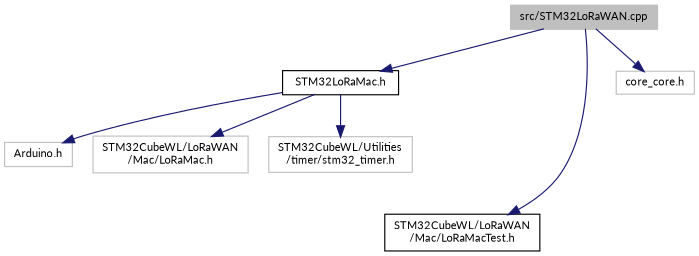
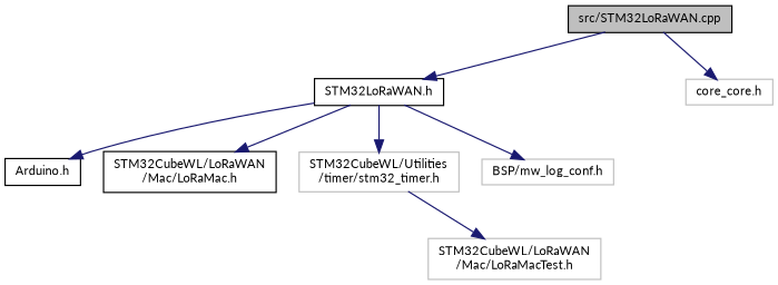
  digraph {
    fontname=Lato
    node [color=grey75 fillcolor=white fontname=Lato fontsize=10 shape=record style=filled]
    edge [color=midnightblue fontname=Lato fontsize=10 labelfontname=Helvetica labelfontsize=10 style=solid]
-   n1 [fillcolor=grey75 fontcolor=black height=0.2 label="src/STM32LoRaWAN.cpp" width=0.4]
-   n2 [color=black height=0.2 label="STM32LoRaMac.h" width=0.4]
-   n3 [color=black height=0.2 label="STM32CubeWL/LoRaWAN\l/Mac/LoRaMacTest.h" width=0.4]
+   n1 [color=black fillcolor=grey75 fontcolor=black height=0.2 label="src/STM32LoRaWAN.cpp" width=0.4]
+   n2 [color=black height=0.2 label="STM32LoRaWAN.h" width=0.4]
+   n3 [height=0.2 label="STM32CubeWL/LoRaWAN\l/Mac/LoRaMacTest.h" width=0.4]
    n4 [height=0.2 label="core_core.h" width=0.4]
-   n5 [height=0.2 label="Arduino.h" width=0.4]
-   n6 [height=0.2 label="STM32CubeWL/LoRaWAN\l/Mac/LoRaMac.h" width=0.4]
+   n5 [color=black height=0.2 label="Arduino.h" width=0.4]
+   n6 [color=black height=0.2 label="STM32CubeWL/LoRaWAN\l/Mac/LoRaMac.h" width=0.4]
    n7 [height=0.2 label="STM32CubeWL/Utilities\l/timer/stm32_timer.h" width=0.4]
+   n8 [height=0.2 label="BSP/mw_log_conf.h" width=0.4]
    n1 -> n2
-   n1 -> n3
+   n7 -> n3
    n1 -> n4
    n2 -> n5
    n2 -> n6
    n2 -> n7
+   n2 -> n8
  }
